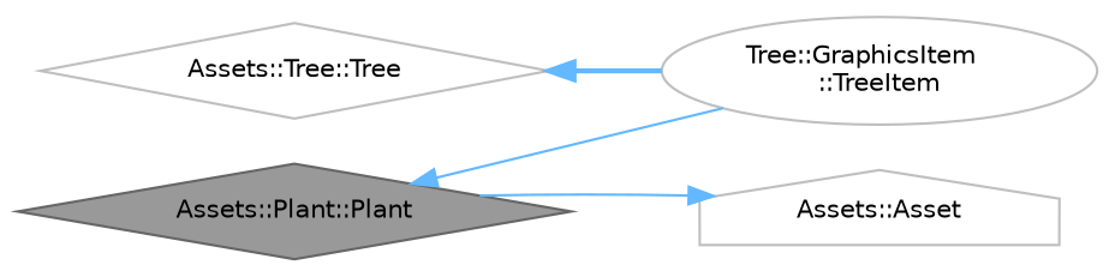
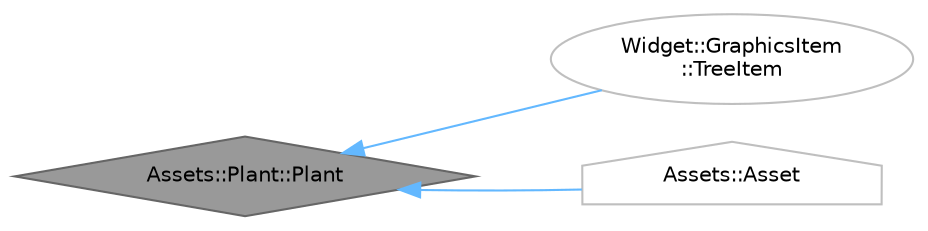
  digraph {
    rankdir=LR
    node [color=grey75 fillcolor=white fontname=Helvetica fontsize=10 shape=diamond style=filled]
    edge [color=steelblue1 dir=back fontname=Helvetica fontsize=10 labelfontname=Helvetica labelfontsize=10 style=solid]
    n1 [color=gray40 fillcolor=grey60 fontcolor=black height=0.2 label="Assets::Plant::Plant" width=0.4]
-   n2 [height=0.2 label="Tree::GraphicsItem\l::TreeItem" shape=ellipse width=0.4]
-   n3 [height=0.2 label="Assets::Tree::Tree" width=0.4]
+   n2 [height=0.2 label="Widget::GraphicsItem\l::TreeItem" shape=ellipse width=0.4]
    n4 [height=0.2 label="Assets::Asset" shape=house width=0.4]
    n1 -> n2
-   n3 -> n2 [style=bold]
-   n4 -> n1
+   n1 -> n4
  }
